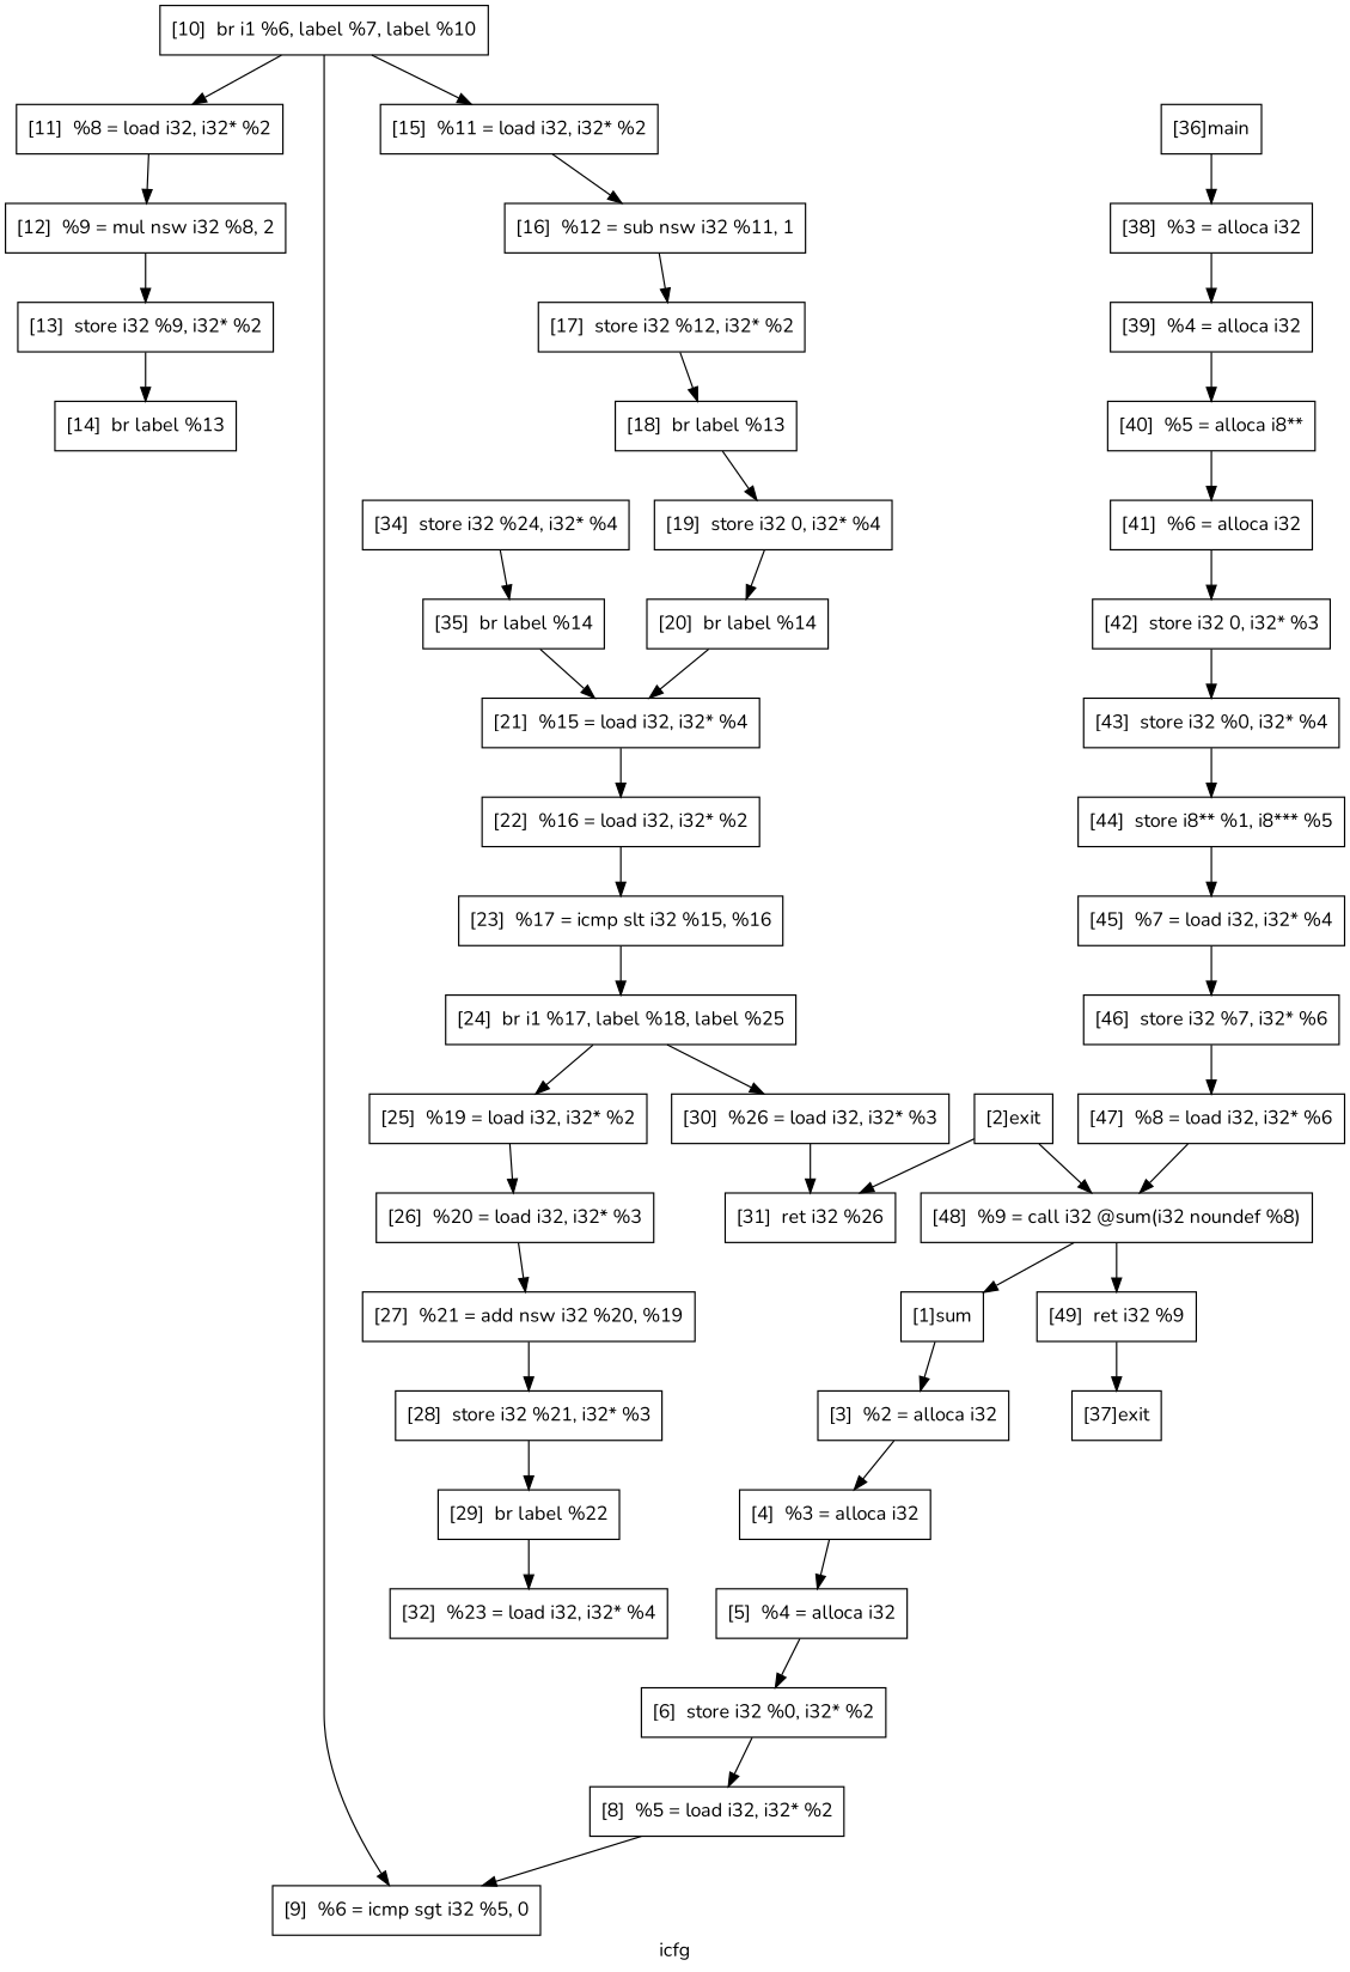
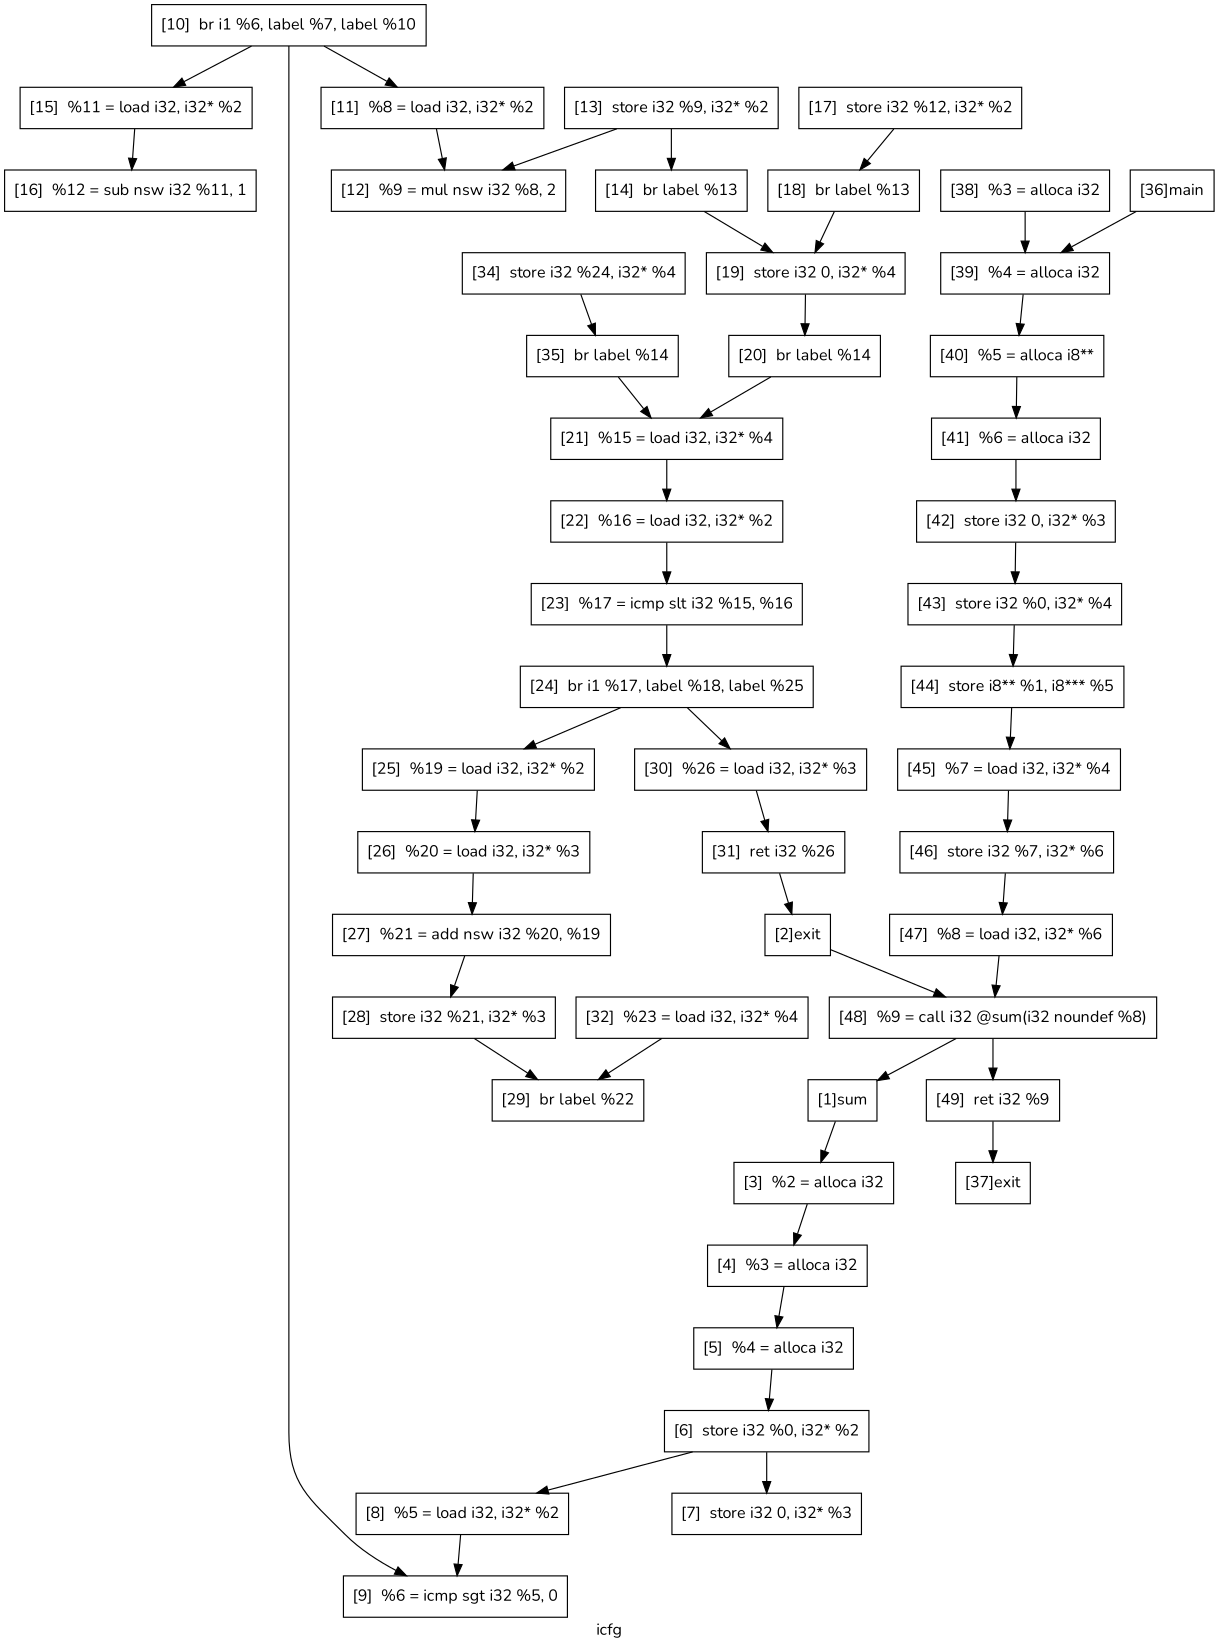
  digraph {
    fontname=Nunito
    label=icfg
    node [color=black fontname=Nunito shape=rectangle]
    edge [color=black fontname=Nunito]
    n1 [label="[1]sum"]
    n2 [label="[3]  %2 = alloca i32"]
    n3 [label="[4]  %3 = alloca i32"]
    n4 [label="[2]exit"]
    n5 [label="[48]  %9 = call i32 @sum(i32 noundef %8)"]
    n6 [label="[49]  ret i32 %9"]
    n7 [label="[5]  %4 = alloca i32"]
    n8 [label="[6]  store i32 %0, i32* %2"]
+   n9 [label="[7]  store i32 0, i32* %3"]
    n10 [label="[8]  %5 = load i32, i32* %2"]
    n11 [label="[9]  %6 = icmp sgt i32 %5, 0"]
    n12 [label="[10]  br i1 %6, label %7, label %10"]
    n13 [label="[11]  %8 = load i32, i32* %2"]
    n14 [label="[15]  %11 = load i32, i32* %2"]
    n15 [label="[12]  %9 = mul nsw i32 %8, 2"]
    n16 [label="[16]  %12 = sub nsw i32 %11, 1"]
    n17 [label="[13]  store i32 %9, i32* %2"]
    n18 [label="[14]  br label %13"]
    n19 [label="[19]  store i32 0, i32* %4"]
    n20 [label="[20]  br label %14"]
    n21 [label="[17]  store i32 %12, i32* %2"]
    n22 [label="[18]  br label %13"]
    n23 [label="[21]  %15 = load i32, i32* %4"]
    n24 [label="[22]  %16 = load i32, i32* %2"]
    n25 [label="[23]  %17 = icmp slt i32 %15, %16"]
    n26 [label="[24]  br i1 %17, label %18, label %25"]
    n27 [label="[25]  %19 = load i32, i32* %2"]
    n28 [label="[30]  %26 = load i32, i32* %3"]
    n29 [label="[26]  %20 = load i32, i32* %3"]
    n30 [label="[31]  ret i32 %26"]
    n31 [label="[27]  %21 = add nsw i32 %20, %19"]
    n32 [label="[28]  store i32 %21, i32* %3"]
    n33 [label="[29]  br label %22"]
    n34 [label="[32]  %23 = load i32, i32* %4"]
    n35 [label="[34]  store i32 %24, i32* %4"]
    n36 [label="[35]  br label %14"]
    n37 [label="[36]main"]
    n38 [label="[38]  %3 = alloca i32"]
    n39 [label="[39]  %4 = alloca i32"]
    n40 [label="[37]exit"]
    n41 [label="[40]  %5 = alloca i8**"]
    n42 [label="[41]  %6 = alloca i32"]
    n43 [label="[42]  store i32 0, i32* %3"]
    n44 [label="[43]  store i32 %0, i32* %4"]
    n45 [label="[44]  store i8** %1, i8*** %5"]
    n46 [label="[45]  %7 = load i32, i32* %4"]
    n47 [label="[46]  store i32 %7, i32* %6"]
    n48 [label="[47]  %8 = load i32, i32* %6"]
    n1 -> n2
    n2 -> n3
    n3 -> n7
    n4 -> n5
    n5 -> n1
    n5 -> n6
    n6 -> n40
    n7 -> n8
+   n8 -> n9
    n8 -> n10
    n10 -> n11
    n12 -> n11
    n12 -> n13
    n12 -> n14
    n13 -> n15
    n14 -> n16
-   n15 -> n17
-   n16 -> n21
+   n17 -> n15
    n17 -> n18
+   n18 -> n19
    n19 -> n20
    n20 -> n23
    n21 -> n22
    n22 -> n19
    n23 -> n24
    n24 -> n25
    n25 -> n26
    n26 -> n27
    n26 -> n28
    n27 -> n29
    n28 -> n30
    n29 -> n31
-   n4 -> n30
+   n30 -> n4
    n31 -> n32
    n32 -> n33
-   n33 -> n34
+   n34 -> n33
    n35 -> n36
    n36 -> n23
-   n37 -> n38
+   n37 -> n39
    n38 -> n39
    n39 -> n41
    n41 -> n42
    n42 -> n43
    n43 -> n44
    n44 -> n45
    n45 -> n46
    n46 -> n47
    n47 -> n48
    n48 -> n5
  }
